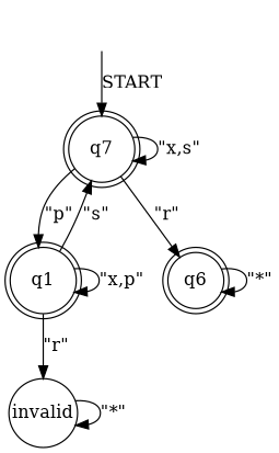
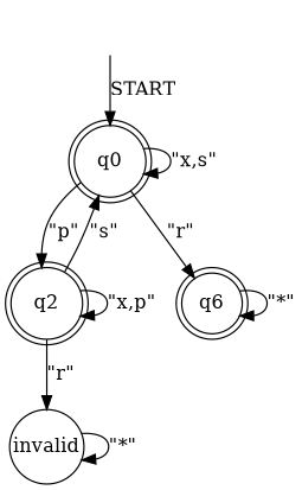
  digraph {
    rankdir=TB
    node [margin=0 shape=doublecircle]
-   q0 [label=q7]
-   q1
+   q0
+   q1 [label=q2]
    n3 [label=q6]
    invalid [shape=circle]
    start0 [shape=none style=invis margin=""]
    q0 -> q0 [label="\"x,s\""]
    q0 -> q1 [label="\"p\""]
    q0 -> n3 [label="\"r\""]
    q1 -> q0 [label="\"s\""]
    q1 -> q1 [label="\"x,p\""]
    q1 -> invalid [label="\"r\""]
    n3 -> n3 [label="\"*\""]
    invalid -> invalid [label="\"*\""]
    start0 -> q0 [label=START]
  }
